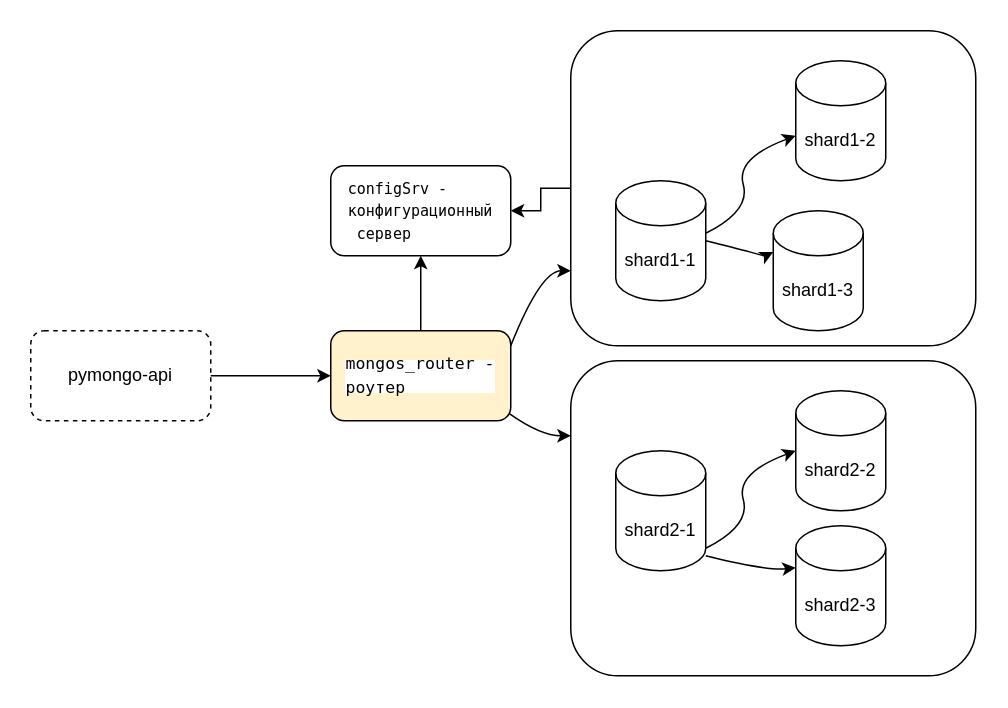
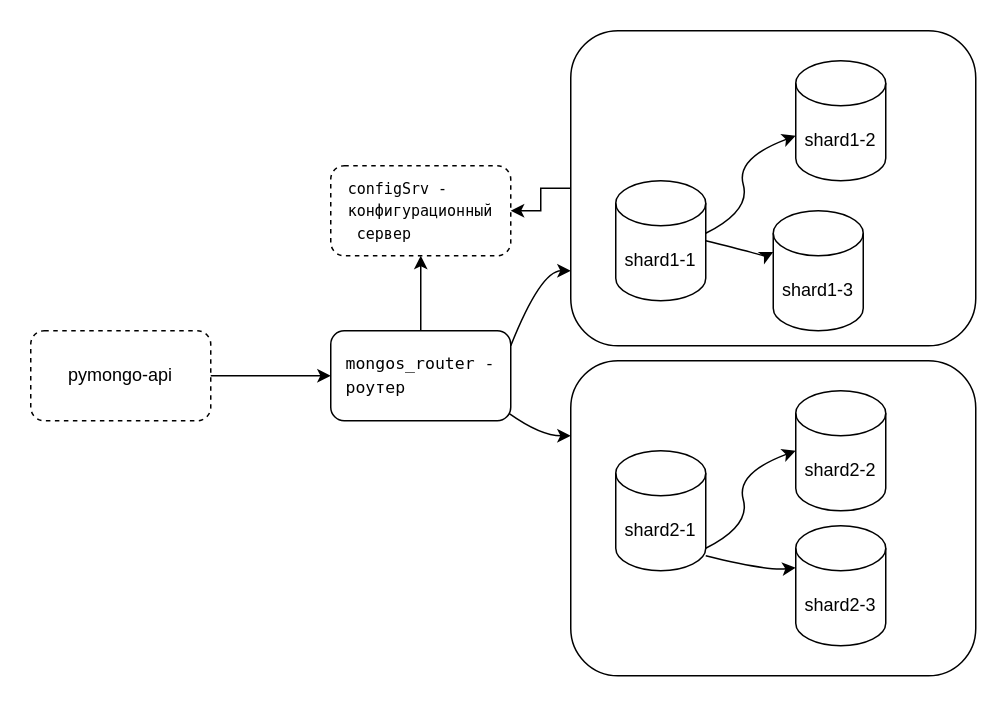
  <mxCell id="0" />
  <mxCell id="1" parent="0" />
  <mxCell id="2" value="" style="rounded=1;whiteSpace=wrap;html=1;" vertex="1" parent="1"><mxGeometry x="380" y="240" width="270" height="210" as="geometry" /></mxCell>
  <mxCell id="3" value="" style="edgeStyle=orthogonalEdgeStyle;rounded=0;orthogonalLoop=1;jettySize=auto;html=1;" edge="1" parent="1" source="4" target="8"><mxGeometry relative="1" as="geometry" /></mxCell>
  <mxCell id="4" value="" style="rounded=1;whiteSpace=wrap;html=1;" vertex="1" parent="1"><mxGeometry x="380" y="20" width="270" height="210" as="geometry" /></mxCell>
  <mxCell id="5" value="pymongo-api" style="rounded=1;whiteSpace=wrap;html=1;dashed=1;" parent="1" vertex="1"><mxGeometry x="20" y="220" width="120" height="60" as="geometry" /></mxCell>
  <mxCell id="6" style="edgeStyle=orthogonalEdgeStyle;rounded=0;orthogonalLoop=1;jettySize=auto;html=1;exitX=1;exitY=0.5;exitDx=0;exitDy=0;" parent="1" source="5" edge="1"><mxGeometry relative="1" as="geometry"><mxPoint x="220" y="250" as="targetPoint" /></mxGeometry></mxCell>
- <mxCell id="7" value="&lt;div style=&quot;text-align: start; background-color: rgb(255, 255, 255); font-size: 11px; line-height: 50%;&quot;&gt;&lt;pre style=&quot;font-family: &amp;quot;JetBrains Mono&amp;quot;, monospace; line-height: 50%;&quot;&gt;mongos_router -&lt;/pre&gt;&lt;pre style=&quot;font-family: &amp;quot;JetBrains Mono&amp;quot;, monospace; line-height: 50%;&quot;&gt;роутер&lt;/pre&gt;&lt;/div&gt;" style="rounded=1;whiteSpace=wrap;html=1;fillColor=#fff2cc;" vertex="1" parent="1"><mxGeometry x="220" y="220" width="120" height="60" as="geometry" /></mxCell>
- <mxCell id="8" value="&lt;div style=&quot;text-align: start; background-color: rgb(255, 255, 255); font-size: 10px; line-height: 50%;&quot;&gt;&lt;pre style=&quot;font-family: &amp;quot;JetBrains Mono&amp;quot;, monospace; line-height: 50%;&quot;&gt;configSrv -&lt;/pre&gt;&lt;pre style=&quot;font-family: &amp;quot;JetBrains Mono&amp;quot;, monospace; line-height: 50%;&quot;&gt;конфигурационный&lt;/pre&gt;&lt;pre style=&quot;font-family: &amp;quot;JetBrains Mono&amp;quot;, monospace; line-height: 50%;&quot;&gt; сервер&lt;/pre&gt;&lt;/div&gt;" style="rounded=1;whiteSpace=wrap;html=1;" vertex="1" parent="1"><mxGeometry x="220" y="110" width="120" height="60" as="geometry" /></mxCell>
+ <mxCell id="7" value="&lt;div style=&quot;text-align: start; background-color: rgb(255, 255, 255); font-size: 11px; line-height: 50%;&quot;&gt;&lt;pre style=&quot;font-family: &amp;quot;JetBrains Mono&amp;quot;, monospace; line-height: 50%;&quot;&gt;mongos_router -&lt;/pre&gt;&lt;pre style=&quot;font-family: &amp;quot;JetBrains Mono&amp;quot;, monospace; line-height: 50%;&quot;&gt;роутер&lt;/pre&gt;&lt;/div&gt;" style="rounded=1;whiteSpace=wrap;html=1;" vertex="1" parent="1"><mxGeometry x="220" y="220" width="120" height="60" as="geometry" /></mxCell>
+ <mxCell id="8" value="&lt;div style=&quot;text-align: start; background-color: rgb(255, 255, 255); font-size: 10px; line-height: 50%;&quot;&gt;&lt;pre style=&quot;font-family: &amp;quot;JetBrains Mono&amp;quot;, monospace; line-height: 50%;&quot;&gt;configSrv -&lt;/pre&gt;&lt;pre style=&quot;font-family: &amp;quot;JetBrains Mono&amp;quot;, monospace; line-height: 50%;&quot;&gt;конфигурационный&lt;/pre&gt;&lt;pre style=&quot;font-family: &amp;quot;JetBrains Mono&amp;quot;, monospace; line-height: 50%;&quot;&gt; сервер&lt;/pre&gt;&lt;/div&gt;" style="rounded=1;whiteSpace=wrap;html=1;dashed=1;" vertex="1" parent="1"><mxGeometry x="220" y="110" width="120" height="60" as="geometry" /></mxCell>
  <mxCell id="9" value="" style="endArrow=classic;html=1;rounded=0;entryX=0.5;entryY=1;entryDx=0;entryDy=0;" edge="1" parent="1" target="8"><mxGeometry width="50" height="50" relative="1" as="geometry"><mxPoint x="280" y="220" as="sourcePoint" /><mxPoint x="330" y="170" as="targetPoint" /></mxGeometry></mxCell>
  <mxCell id="10" value="shard1-1" style="shape=cylinder3;whiteSpace=wrap;html=1;boundedLbl=1;backgroundOutline=1;size=15;" vertex="1" parent="1"><mxGeometry x="410" y="120" width="60" height="80" as="geometry" /></mxCell>
  <mxCell id="11" value="shard2-1" style="shape=cylinder3;whiteSpace=wrap;html=1;boundedLbl=1;backgroundOutline=1;size=15;" vertex="1" parent="1"><mxGeometry x="410" y="300" width="60" height="80" as="geometry" /></mxCell>
  <mxCell id="12" value="" style="curved=1;endArrow=classic;html=1;rounded=0;" edge="1" parent="1"><mxGeometry width="50" height="50" relative="1" as="geometry"><mxPoint x="470" y="155" as="sourcePoint" /><mxPoint x="530" y="90" as="targetPoint" /><Array as="points"><mxPoint x="500" y="140" /><mxPoint x="490" y="105" /></Array></mxGeometry></mxCell>
  <mxCell id="13" value="shard1-2" style="shape=cylinder3;whiteSpace=wrap;html=1;boundedLbl=1;backgroundOutline=1;size=15;" vertex="1" parent="1"><mxGeometry x="530" y="40" width="60" height="80" as="geometry" /></mxCell>
  <mxCell id="14" value="" style="curved=1;endArrow=classic;html=1;rounded=0;exitX=1;exitY=0.5;exitDx=0;exitDy=0;exitPerimeter=0;entryX=0;entryY=0;entryDx=0;entryDy=27.5;entryPerimeter=0;" edge="1" parent="1" source="10" target="15"><mxGeometry width="50" height="50" relative="1" as="geometry"><mxPoint x="480" y="200" as="sourcePoint" /><mxPoint x="540" y="180" as="targetPoint" /><Array as="points"><mxPoint x="510" y="170" /></Array></mxGeometry></mxCell>
  <mxCell id="15" value="shard1-3" style="shape=cylinder3;whiteSpace=wrap;html=1;boundedLbl=1;backgroundOutline=1;size=15;" vertex="1" parent="1"><mxGeometry x="515" y="140" width="60" height="80" as="geometry" /></mxCell>
  <mxCell id="16" value="shard2-2" style="shape=cylinder3;whiteSpace=wrap;html=1;boundedLbl=1;backgroundOutline=1;size=15;" vertex="1" parent="1"><mxGeometry x="530" y="260" width="60" height="80" as="geometry" /></mxCell>
  <mxCell id="17" value="shard2-3" style="shape=cylinder3;whiteSpace=wrap;html=1;boundedLbl=1;backgroundOutline=1;size=15;" vertex="1" parent="1"><mxGeometry x="530" y="350" width="60" height="80" as="geometry" /></mxCell>
  <mxCell id="18" value="" style="curved=1;endArrow=classic;html=1;rounded=0;" edge="1" parent="1"><mxGeometry width="50" height="50" relative="1" as="geometry"><mxPoint x="470" y="365" as="sourcePoint" /><mxPoint x="530" y="300" as="targetPoint" /><Array as="points"><mxPoint x="500" y="350" /><mxPoint x="490" y="315" /></Array></mxGeometry></mxCell>
  <mxCell id="19" value="" style="curved=1;endArrow=classic;html=1;rounded=0;exitX=1;exitY=0.5;exitDx=0;exitDy=0;exitPerimeter=0;entryX=0;entryY=0;entryDx=0;entryDy=27.5;entryPerimeter=0;" edge="1" parent="1"><mxGeometry width="50" height="50" relative="1" as="geometry"><mxPoint x="470" y="370" as="sourcePoint" /><mxPoint x="530" y="378" as="targetPoint" /><Array as="points"><mxPoint x="510" y="380" /></Array></mxGeometry></mxCell>
  <mxCell id="20" value="" style="curved=1;endArrow=classic;html=1;rounded=0;" edge="1" parent="1"><mxGeometry width="50" height="50" relative="1" as="geometry"><mxPoint x="340" y="230" as="sourcePoint" /><mxPoint x="380" y="180" as="targetPoint" /><Array as="points"><mxPoint x="360" y="180" /></Array></mxGeometry></mxCell>
  <mxCell id="21" value="" style="curved=1;endArrow=classic;html=1;rounded=0;exitX=0.992;exitY=0.92;exitDx=0;exitDy=0;exitPerimeter=0;" edge="1" parent="1" source="7"><mxGeometry width="50" height="50" relative="1" as="geometry"><mxPoint x="330" y="340" as="sourcePoint" /><mxPoint x="380" y="290" as="targetPoint" /><Array as="points"><mxPoint x="360" y="290" /></Array></mxGeometry></mxCell>
